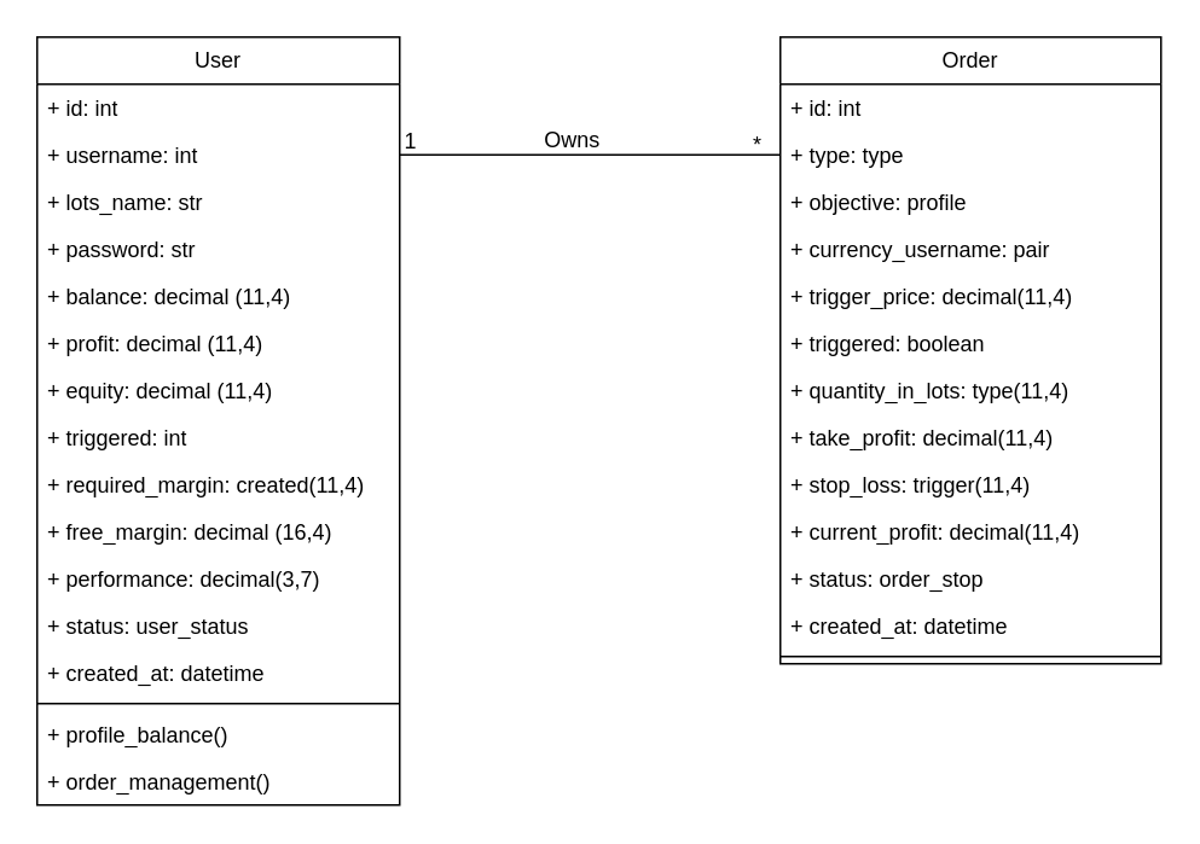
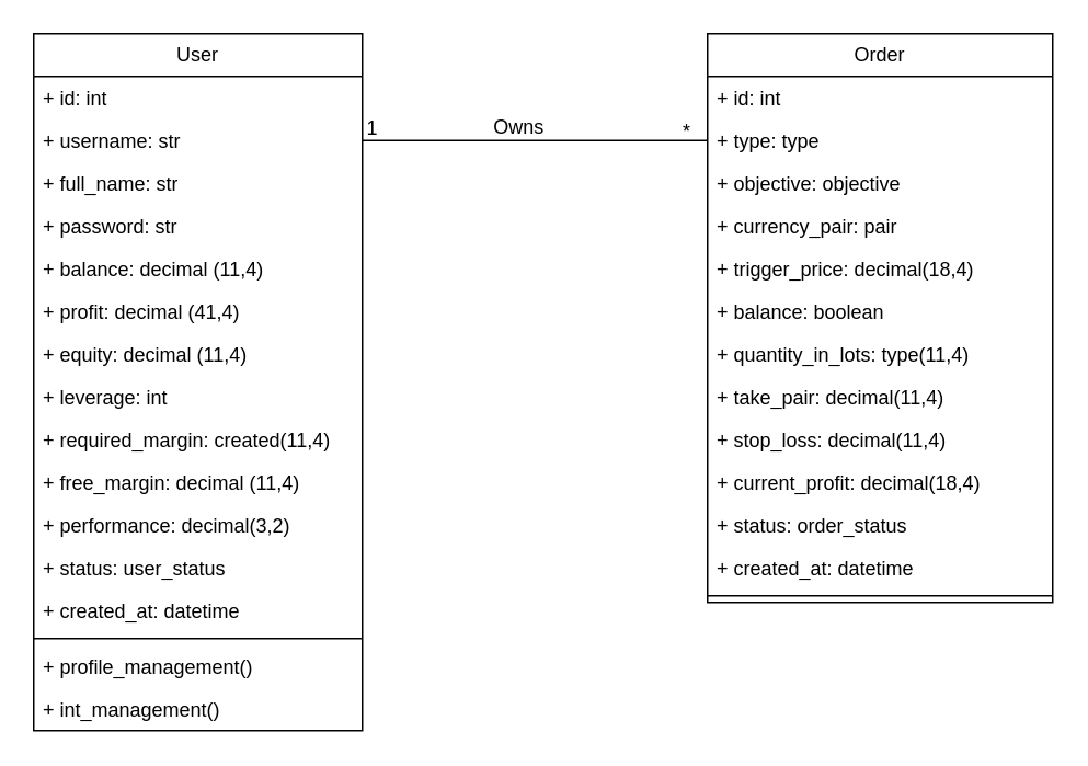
  <mxCell id="0" />
  <mxCell id="1" parent="0" />
  <mxCell id="2" value="" style="endArrow=none;shadow=0;strokeWidth=1;rounded=0;endFill=1;edgeStyle=elbowEdgeStyle;elbow=vertical;exitX=1;exitY=0.5;exitDx=0;exitDy=0;entryX=0;entryY=0.5;entryDx=0;entryDy=0;" parent="1" source="8" target="25" edge="1"><mxGeometry x="0.5" y="41" relative="1" as="geometry"><mxPoint x="260" y="88" as="sourcePoint" /><mxPoint x="408" y="88" as="targetPoint" /><mxPoint x="-40" y="32" as="offset" /></mxGeometry></mxCell>
  <mxCell id="3" value="1" style="resizable=0;align=left;verticalAlign=bottom;labelBackgroundColor=none;fontSize=12;" parent="2" connectable="0" vertex="1"><mxGeometry x="-1" relative="1" as="geometry"><mxPoint x="1" y="1" as="offset" /></mxGeometry></mxCell>
  <mxCell id="4" value="*" style="resizable=0;align=right;verticalAlign=bottom;labelBackgroundColor=none;fontSize=12;" parent="2" connectable="0" vertex="1"><mxGeometry x="1" relative="1" as="geometry"><mxPoint x="-9" y="3" as="offset" /></mxGeometry></mxCell>
  <mxCell id="5" value="Owns" style="text;html=1;resizable=0;points=[];;align=center;verticalAlign=middle;labelBackgroundColor=none;rounded=0;shadow=0;strokeWidth=1;fontSize=12;" parent="2" vertex="1" connectable="0"><mxGeometry x="0.5" y="49" relative="1" as="geometry"><mxPoint x="-64" y="40" as="offset" /></mxGeometry></mxCell>
  <mxCell id="6" value="User" style="swimlane;fontStyle=0;childLayout=stackLayout;horizontal=1;startSize=26;fillColor=none;horizontalStack=0;resizeParent=1;resizeParentMax=0;resizeLast=0;collapsible=1;marginBottom=0;whiteSpace=wrap;html=1;" vertex="1" parent="1"><mxGeometry x="20" y="20" width="200" height="424" as="geometry" /></mxCell>
  <mxCell id="7" value="+ id: int" style="text;strokeColor=none;fillColor=none;align=left;verticalAlign=top;spacingLeft=4;spacingRight=4;overflow=hidden;rotatable=0;points=[[0,0.5],[1,0.5]];portConstraint=eastwest;whiteSpace=wrap;html=1;" vertex="1" parent="6"><mxGeometry y="26" width="200" height="26" as="geometry" /></mxCell>
- <mxCell id="8" value="+ username: int" style="text;strokeColor=none;fillColor=none;align=left;verticalAlign=top;spacingLeft=4;spacingRight=4;overflow=hidden;rotatable=0;points=[[0,0.5],[1,0.5]];portConstraint=eastwest;whiteSpace=wrap;html=1;" vertex="1" parent="6"><mxGeometry y="52" width="200" height="26" as="geometry" /></mxCell>
- <mxCell id="9" value="+ lots_name: str" style="text;strokeColor=none;fillColor=none;align=left;verticalAlign=top;spacingLeft=4;spacingRight=4;overflow=hidden;rotatable=0;points=[[0,0.5],[1,0.5]];portConstraint=eastwest;whiteSpace=wrap;html=1;" vertex="1" parent="6"><mxGeometry y="78" width="200" height="26" as="geometry" /></mxCell>
+ <mxCell id="8" value="+ username: str" style="text;strokeColor=none;fillColor=none;align=left;verticalAlign=top;spacingLeft=4;spacingRight=4;overflow=hidden;rotatable=0;points=[[0,0.5],[1,0.5]];portConstraint=eastwest;whiteSpace=wrap;html=1;" vertex="1" parent="6"><mxGeometry y="52" width="200" height="26" as="geometry" /></mxCell>
+ <mxCell id="9" value="+ full_name: str" style="text;strokeColor=none;fillColor=none;align=left;verticalAlign=top;spacingLeft=4;spacingRight=4;overflow=hidden;rotatable=0;points=[[0,0.5],[1,0.5]];portConstraint=eastwest;whiteSpace=wrap;html=1;" vertex="1" parent="6"><mxGeometry y="78" width="200" height="26" as="geometry" /></mxCell>
  <mxCell id="10" value="+ password: str" style="text;strokeColor=none;fillColor=none;align=left;verticalAlign=top;spacingLeft=4;spacingRight=4;overflow=hidden;rotatable=0;points=[[0,0.5],[1,0.5]];portConstraint=eastwest;whiteSpace=wrap;html=1;" vertex="1" parent="6"><mxGeometry y="104" width="200" height="26" as="geometry" /></mxCell>
  <mxCell id="11" value="+ balance: decimal (11,4)" style="text;strokeColor=none;fillColor=none;align=left;verticalAlign=top;spacingLeft=4;spacingRight=4;overflow=hidden;rotatable=0;points=[[0,0.5],[1,0.5]];portConstraint=eastwest;whiteSpace=wrap;html=1;" vertex="1" parent="6"><mxGeometry y="130" width="200" height="26" as="geometry" /></mxCell>
- <mxCell id="12" value="+ profit: decimal (11,4)" style="text;strokeColor=none;fillColor=none;align=left;verticalAlign=top;spacingLeft=4;spacingRight=4;overflow=hidden;rotatable=0;points=[[0,0.5],[1,0.5]];portConstraint=eastwest;whiteSpace=wrap;html=1;" vertex="1" parent="6"><mxGeometry y="156" width="200" height="26" as="geometry" /></mxCell>
+ <mxCell id="12" value="+ profit: decimal (41,4)" style="text;strokeColor=none;fillColor=none;align=left;verticalAlign=top;spacingLeft=4;spacingRight=4;overflow=hidden;rotatable=0;points=[[0,0.5],[1,0.5]];portConstraint=eastwest;whiteSpace=wrap;html=1;" vertex="1" parent="6"><mxGeometry y="156" width="200" height="26" as="geometry" /></mxCell>
  <mxCell id="13" value="+ equity: decimal (11,4)" style="text;strokeColor=none;fillColor=none;align=left;verticalAlign=top;spacingLeft=4;spacingRight=4;overflow=hidden;rotatable=0;points=[[0,0.5],[1,0.5]];portConstraint=eastwest;whiteSpace=wrap;html=1;" vertex="1" parent="6"><mxGeometry y="182" width="200" height="26" as="geometry" /></mxCell>
- <mxCell id="14" value="+ triggered: int" style="text;strokeColor=none;fillColor=none;align=left;verticalAlign=top;spacingLeft=4;spacingRight=4;overflow=hidden;rotatable=0;points=[[0,0.5],[1,0.5]];portConstraint=eastwest;whiteSpace=wrap;html=1;" vertex="1" parent="6"><mxGeometry y="208" width="200" height="26" as="geometry" /></mxCell>
+ <mxCell id="14" value="+ leverage: int" style="text;strokeColor=none;fillColor=none;align=left;verticalAlign=top;spacingLeft=4;spacingRight=4;overflow=hidden;rotatable=0;points=[[0,0.5],[1,0.5]];portConstraint=eastwest;whiteSpace=wrap;html=1;" vertex="1" parent="6"><mxGeometry y="208" width="200" height="26" as="geometry" /></mxCell>
  <mxCell id="15" value="+ required_margin: created(11,4)" style="text;strokeColor=none;fillColor=none;align=left;verticalAlign=top;spacingLeft=4;spacingRight=4;overflow=hidden;rotatable=0;points=[[0,0.5],[1,0.5]];portConstraint=eastwest;whiteSpace=wrap;html=1;" vertex="1" parent="6"><mxGeometry y="234" width="200" height="26" as="geometry" /></mxCell>
- <mxCell id="16" value="+ free_margin: decimal (16,4)" style="text;strokeColor=none;fillColor=none;align=left;verticalAlign=top;spacingLeft=4;spacingRight=4;overflow=hidden;rotatable=0;points=[[0,0.5],[1,0.5]];portConstraint=eastwest;whiteSpace=wrap;html=1;" vertex="1" parent="6"><mxGeometry y="260" width="200" height="26" as="geometry" /></mxCell>
- <mxCell id="17" value="+ performance: decimal(3,7)" style="text;strokeColor=none;fillColor=none;align=left;verticalAlign=top;spacingLeft=4;spacingRight=4;overflow=hidden;rotatable=0;points=[[0,0.5],[1,0.5]];portConstraint=eastwest;whiteSpace=wrap;html=1;" vertex="1" parent="6"><mxGeometry y="286" width="200" height="26" as="geometry" /></mxCell>
+ <mxCell id="16" value="+ free_margin: decimal (11,4)" style="text;strokeColor=none;fillColor=none;align=left;verticalAlign=top;spacingLeft=4;spacingRight=4;overflow=hidden;rotatable=0;points=[[0,0.5],[1,0.5]];portConstraint=eastwest;whiteSpace=wrap;html=1;" vertex="1" parent="6"><mxGeometry y="260" width="200" height="26" as="geometry" /></mxCell>
+ <mxCell id="17" value="+ performance: decimal(3,2)" style="text;strokeColor=none;fillColor=none;align=left;verticalAlign=top;spacingLeft=4;spacingRight=4;overflow=hidden;rotatable=0;points=[[0,0.5],[1,0.5]];portConstraint=eastwest;whiteSpace=wrap;html=1;" vertex="1" parent="6"><mxGeometry y="286" width="200" height="26" as="geometry" /></mxCell>
  <mxCell id="18" value="+ status: user_status" style="text;strokeColor=none;fillColor=none;align=left;verticalAlign=top;spacingLeft=4;spacingRight=4;overflow=hidden;rotatable=0;points=[[0,0.5],[1,0.5]];portConstraint=eastwest;whiteSpace=wrap;html=1;" vertex="1" parent="6"><mxGeometry y="312" width="200" height="26" as="geometry" /></mxCell>
  <mxCell id="19" value="+ created_at: datetime" style="text;strokeColor=none;fillColor=none;align=left;verticalAlign=top;spacingLeft=4;spacingRight=4;overflow=hidden;rotatable=0;points=[[0,0.5],[1,0.5]];portConstraint=eastwest;whiteSpace=wrap;html=1;" vertex="1" parent="6"><mxGeometry y="338" width="200" height="26" as="geometry" /></mxCell>
  <mxCell id="20" value="" style="line;strokeWidth=1;fillColor=none;align=left;verticalAlign=middle;spacingTop=-1;spacingLeft=3;spacingRight=3;rotatable=0;labelPosition=right;points=[];portConstraint=eastwest;strokeColor=inherit;" vertex="1" parent="6"><mxGeometry y="364" width="200" height="8" as="geometry" /></mxCell>
- <mxCell id="21" value="+ profile_balance()" style="text;strokeColor=none;fillColor=none;align=left;verticalAlign=top;spacingLeft=4;spacingRight=4;overflow=hidden;rotatable=0;points=[[0,0.5],[1,0.5]];portConstraint=eastwest;whiteSpace=wrap;html=1;" vertex="1" parent="6"><mxGeometry y="372" width="200" height="26" as="geometry" /></mxCell>
- <mxCell id="22" value="+ order_management()" style="text;strokeColor=none;fillColor=none;align=left;verticalAlign=top;spacingLeft=4;spacingRight=4;overflow=hidden;rotatable=0;points=[[0,0.5],[1,0.5]];portConstraint=eastwest;whiteSpace=wrap;html=1;" vertex="1" parent="6"><mxGeometry y="398" width="200" height="26" as="geometry" /></mxCell>
+ <mxCell id="21" value="+ profile_management()" style="text;strokeColor=none;fillColor=none;align=left;verticalAlign=top;spacingLeft=4;spacingRight=4;overflow=hidden;rotatable=0;points=[[0,0.5],[1,0.5]];portConstraint=eastwest;whiteSpace=wrap;html=1;" vertex="1" parent="6"><mxGeometry y="372" width="200" height="26" as="geometry" /></mxCell>
+ <mxCell id="22" value="+ int_management()" style="text;strokeColor=none;fillColor=none;align=left;verticalAlign=top;spacingLeft=4;spacingRight=4;overflow=hidden;rotatable=0;points=[[0,0.5],[1,0.5]];portConstraint=eastwest;whiteSpace=wrap;html=1;" vertex="1" parent="6"><mxGeometry y="398" width="200" height="26" as="geometry" /></mxCell>
  <mxCell id="23" value="Order" style="swimlane;fontStyle=0;childLayout=stackLayout;horizontal=1;startSize=26;fillColor=none;horizontalStack=0;resizeParent=1;resizeParentMax=0;resizeLast=0;collapsible=1;marginBottom=0;whiteSpace=wrap;html=1;" vertex="1" parent="1"><mxGeometry x="430" y="20" width="210" height="346" as="geometry" /></mxCell>
  <mxCell id="24" value="+ id: int" style="text;strokeColor=none;fillColor=none;align=left;verticalAlign=top;spacingLeft=4;spacingRight=4;overflow=hidden;rotatable=0;points=[[0,0.5],[1,0.5]];portConstraint=eastwest;whiteSpace=wrap;html=1;" vertex="1" parent="23"><mxGeometry y="26" width="210" height="26" as="geometry" /></mxCell>
  <mxCell id="25" value="+ type: type" style="text;strokeColor=none;fillColor=none;align=left;verticalAlign=top;spacingLeft=4;spacingRight=4;overflow=hidden;rotatable=0;points=[[0,0.5],[1,0.5]];portConstraint=eastwest;whiteSpace=wrap;html=1;" vertex="1" parent="23"><mxGeometry y="52" width="210" height="26" as="geometry" /></mxCell>
- <mxCell id="26" value="+ objective: profile" style="text;strokeColor=none;fillColor=none;align=left;verticalAlign=top;spacingLeft=4;spacingRight=4;overflow=hidden;rotatable=0;points=[[0,0.5],[1,0.5]];portConstraint=eastwest;whiteSpace=wrap;html=1;" vertex="1" parent="23"><mxGeometry y="78" width="210" height="26" as="geometry" /></mxCell>
- <mxCell id="27" value="+ currency_username: pair" style="text;strokeColor=none;fillColor=none;align=left;verticalAlign=top;spacingLeft=4;spacingRight=4;overflow=hidden;rotatable=0;points=[[0,0.5],[1,0.5]];portConstraint=eastwest;whiteSpace=wrap;html=1;" vertex="1" parent="23"><mxGeometry y="104" width="210" height="26" as="geometry" /></mxCell>
- <mxCell id="28" value="+ trigger_price: decimal(11,4)" style="text;strokeColor=none;fillColor=none;align=left;verticalAlign=top;spacingLeft=4;spacingRight=4;overflow=hidden;rotatable=0;points=[[0,0.5],[1,0.5]];portConstraint=eastwest;whiteSpace=wrap;html=1;" vertex="1" parent="23"><mxGeometry y="130" width="210" height="26" as="geometry" /></mxCell>
- <mxCell id="29" value="+ triggered: boolean" style="text;strokeColor=none;fillColor=none;align=left;verticalAlign=top;spacingLeft=4;spacingRight=4;overflow=hidden;rotatable=0;points=[[0,0.5],[1,0.5]];portConstraint=eastwest;whiteSpace=wrap;html=1;" vertex="1" parent="23"><mxGeometry y="156" width="210" height="26" as="geometry" /></mxCell>
+ <mxCell id="26" value="+ objective: objective" style="text;strokeColor=none;fillColor=none;align=left;verticalAlign=top;spacingLeft=4;spacingRight=4;overflow=hidden;rotatable=0;points=[[0,0.5],[1,0.5]];portConstraint=eastwest;whiteSpace=wrap;html=1;" vertex="1" parent="23"><mxGeometry y="78" width="210" height="26" as="geometry" /></mxCell>
+ <mxCell id="27" value="+ currency_pair: pair" style="text;strokeColor=none;fillColor=none;align=left;verticalAlign=top;spacingLeft=4;spacingRight=4;overflow=hidden;rotatable=0;points=[[0,0.5],[1,0.5]];portConstraint=eastwest;whiteSpace=wrap;html=1;" vertex="1" parent="23"><mxGeometry y="104" width="210" height="26" as="geometry" /></mxCell>
+ <mxCell id="28" value="+ trigger_price: decimal(18,4)" style="text;strokeColor=none;fillColor=none;align=left;verticalAlign=top;spacingLeft=4;spacingRight=4;overflow=hidden;rotatable=0;points=[[0,0.5],[1,0.5]];portConstraint=eastwest;whiteSpace=wrap;html=1;" vertex="1" parent="23"><mxGeometry y="130" width="210" height="26" as="geometry" /></mxCell>
+ <mxCell id="29" value="+ balance: boolean" style="text;strokeColor=none;fillColor=none;align=left;verticalAlign=top;spacingLeft=4;spacingRight=4;overflow=hidden;rotatable=0;points=[[0,0.5],[1,0.5]];portConstraint=eastwest;whiteSpace=wrap;html=1;" vertex="1" parent="23"><mxGeometry y="156" width="210" height="26" as="geometry" /></mxCell>
  <mxCell id="30" value="+ quantity_in_lots: type(11,4)" style="text;strokeColor=none;fillColor=none;align=left;verticalAlign=top;spacingLeft=4;spacingRight=4;overflow=hidden;rotatable=0;points=[[0,0.5],[1,0.5]];portConstraint=eastwest;whiteSpace=wrap;html=1;" vertex="1" parent="23"><mxGeometry y="182" width="210" height="26" as="geometry" /></mxCell>
- <mxCell id="31" value="+ take_profit: decimal(11,4)" style="text;strokeColor=none;fillColor=none;align=left;verticalAlign=top;spacingLeft=4;spacingRight=4;overflow=hidden;rotatable=0;points=[[0,0.5],[1,0.5]];portConstraint=eastwest;whiteSpace=wrap;html=1;" vertex="1" parent="23"><mxGeometry y="208" width="210" height="26" as="geometry" /></mxCell>
- <mxCell id="32" value="+ stop_loss: trigger(11,4)" style="text;strokeColor=none;fillColor=none;align=left;verticalAlign=top;spacingLeft=4;spacingRight=4;overflow=hidden;rotatable=0;points=[[0,0.5],[1,0.5]];portConstraint=eastwest;whiteSpace=wrap;html=1;" vertex="1" parent="23"><mxGeometry y="234" width="210" height="26" as="geometry" /></mxCell>
- <mxCell id="33" value="+ current_profit: decimal(11,4)" style="text;strokeColor=none;fillColor=none;align=left;verticalAlign=top;spacingLeft=4;spacingRight=4;overflow=hidden;rotatable=0;points=[[0,0.5],[1,0.5]];portConstraint=eastwest;whiteSpace=wrap;html=1;" vertex="1" parent="23"><mxGeometry y="260" width="210" height="26" as="geometry" /></mxCell>
- <mxCell id="34" value="+ status: order_stop" style="text;strokeColor=none;fillColor=none;align=left;verticalAlign=top;spacingLeft=4;spacingRight=4;overflow=hidden;rotatable=0;points=[[0,0.5],[1,0.5]];portConstraint=eastwest;whiteSpace=wrap;html=1;" vertex="1" parent="23"><mxGeometry y="286" width="210" height="26" as="geometry" /></mxCell>
+ <mxCell id="31" value="+ take_pair: decimal(11,4)" style="text;strokeColor=none;fillColor=none;align=left;verticalAlign=top;spacingLeft=4;spacingRight=4;overflow=hidden;rotatable=0;points=[[0,0.5],[1,0.5]];portConstraint=eastwest;whiteSpace=wrap;html=1;" vertex="1" parent="23"><mxGeometry y="208" width="210" height="26" as="geometry" /></mxCell>
+ <mxCell id="32" value="+ stop_loss: decimal(11,4)" style="text;strokeColor=none;fillColor=none;align=left;verticalAlign=top;spacingLeft=4;spacingRight=4;overflow=hidden;rotatable=0;points=[[0,0.5],[1,0.5]];portConstraint=eastwest;whiteSpace=wrap;html=1;" vertex="1" parent="23"><mxGeometry y="234" width="210" height="26" as="geometry" /></mxCell>
+ <mxCell id="33" value="+ current_profit: decimal(18,4)" style="text;strokeColor=none;fillColor=none;align=left;verticalAlign=top;spacingLeft=4;spacingRight=4;overflow=hidden;rotatable=0;points=[[0,0.5],[1,0.5]];portConstraint=eastwest;whiteSpace=wrap;html=1;" vertex="1" parent="23"><mxGeometry y="260" width="210" height="26" as="geometry" /></mxCell>
+ <mxCell id="34" value="+ status: order_status" style="text;strokeColor=none;fillColor=none;align=left;verticalAlign=top;spacingLeft=4;spacingRight=4;overflow=hidden;rotatable=0;points=[[0,0.5],[1,0.5]];portConstraint=eastwest;whiteSpace=wrap;html=1;" vertex="1" parent="23"><mxGeometry y="286" width="210" height="26" as="geometry" /></mxCell>
  <mxCell id="35" value="+ created_at: datetime" style="text;strokeColor=none;fillColor=none;align=left;verticalAlign=top;spacingLeft=4;spacingRight=4;overflow=hidden;rotatable=0;points=[[0,0.5],[1,0.5]];portConstraint=eastwest;whiteSpace=wrap;html=1;" vertex="1" parent="23"><mxGeometry y="312" width="210" height="26" as="geometry" /></mxCell>
  <mxCell id="36" value="" style="line;strokeWidth=1;fillColor=none;align=left;verticalAlign=middle;spacingTop=-1;spacingLeft=3;spacingRight=3;rotatable=0;labelPosition=right;points=[];portConstraint=eastwest;strokeColor=inherit;" vertex="1" parent="23"><mxGeometry y="338" width="210" height="8" as="geometry" /></mxCell>
